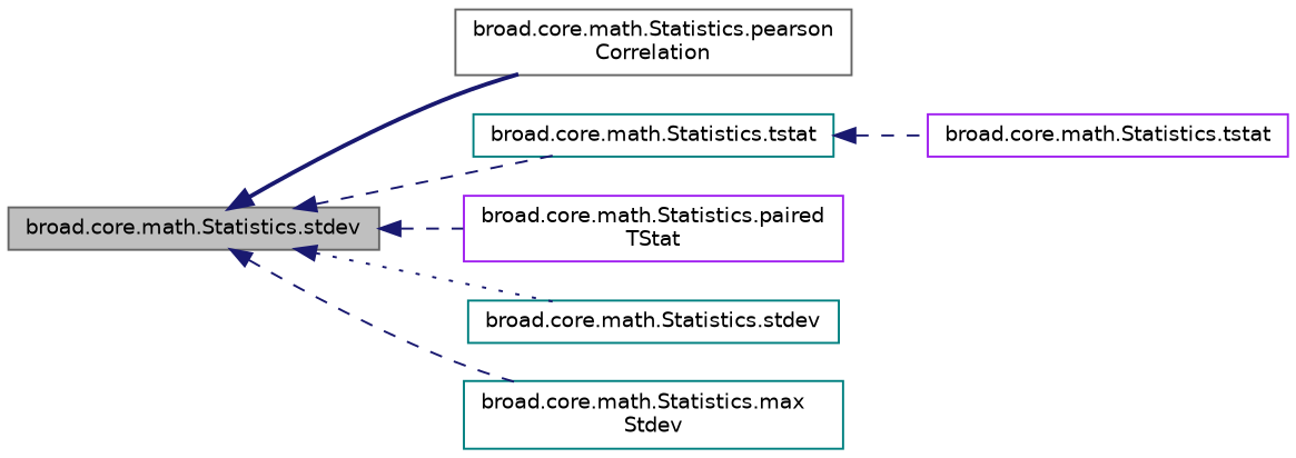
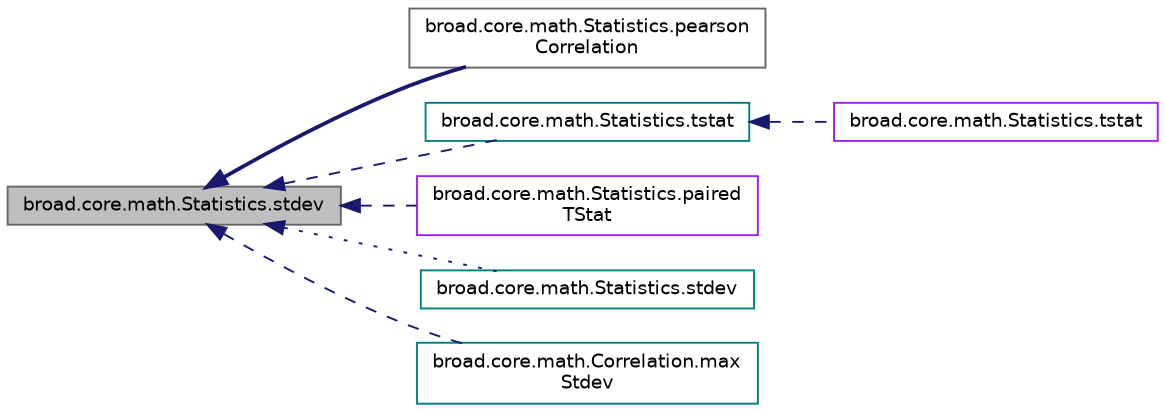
  digraph {
    rankdir=LR
    node [color=teal fillcolor=white fontname=Helvetica fontsize=10 shape=record style=filled]
    edge [color=midnightblue dir=back fontname=Helvetica fontsize=10 labelfontname=Helvetica labelfontsize=10 style=dashed]
    n1 [color=gray40 fillcolor=grey75 fontcolor=black height=0.2 label="broad.core.math.Statistics.stdev" width=0.4]
    n2 [color=gray40 height=0.2 label="broad.core.math.Statistics.pearson\lCorrelation" width=0.4]
    n3 [height=0.2 label="broad.core.math.Statistics.tstat" width=0.4]
    n4 [color=purple height=0.2 label="broad.core.math.Statistics.paired\lTStat" width=0.4]
    n5 [height=0.2 label="broad.core.math.Statistics.stdev" width=0.4]
-   n6 [height=0.2 label="broad.core.math.Statistics.max\lStdev" width=0.4]
+   n6 [height=0.2 label="broad.core.math.Correlation.max\lStdev" width=0.4]
    n7 [color=purple height=0.2 label="broad.core.math.Statistics.tstat" width=0.4]
    n1 -> n2 [style=bold]
    n1 -> n3
    n1 -> n4
    n1 -> n5 [style=dotted]
    n1 -> n6
    n3 -> n7
  }
